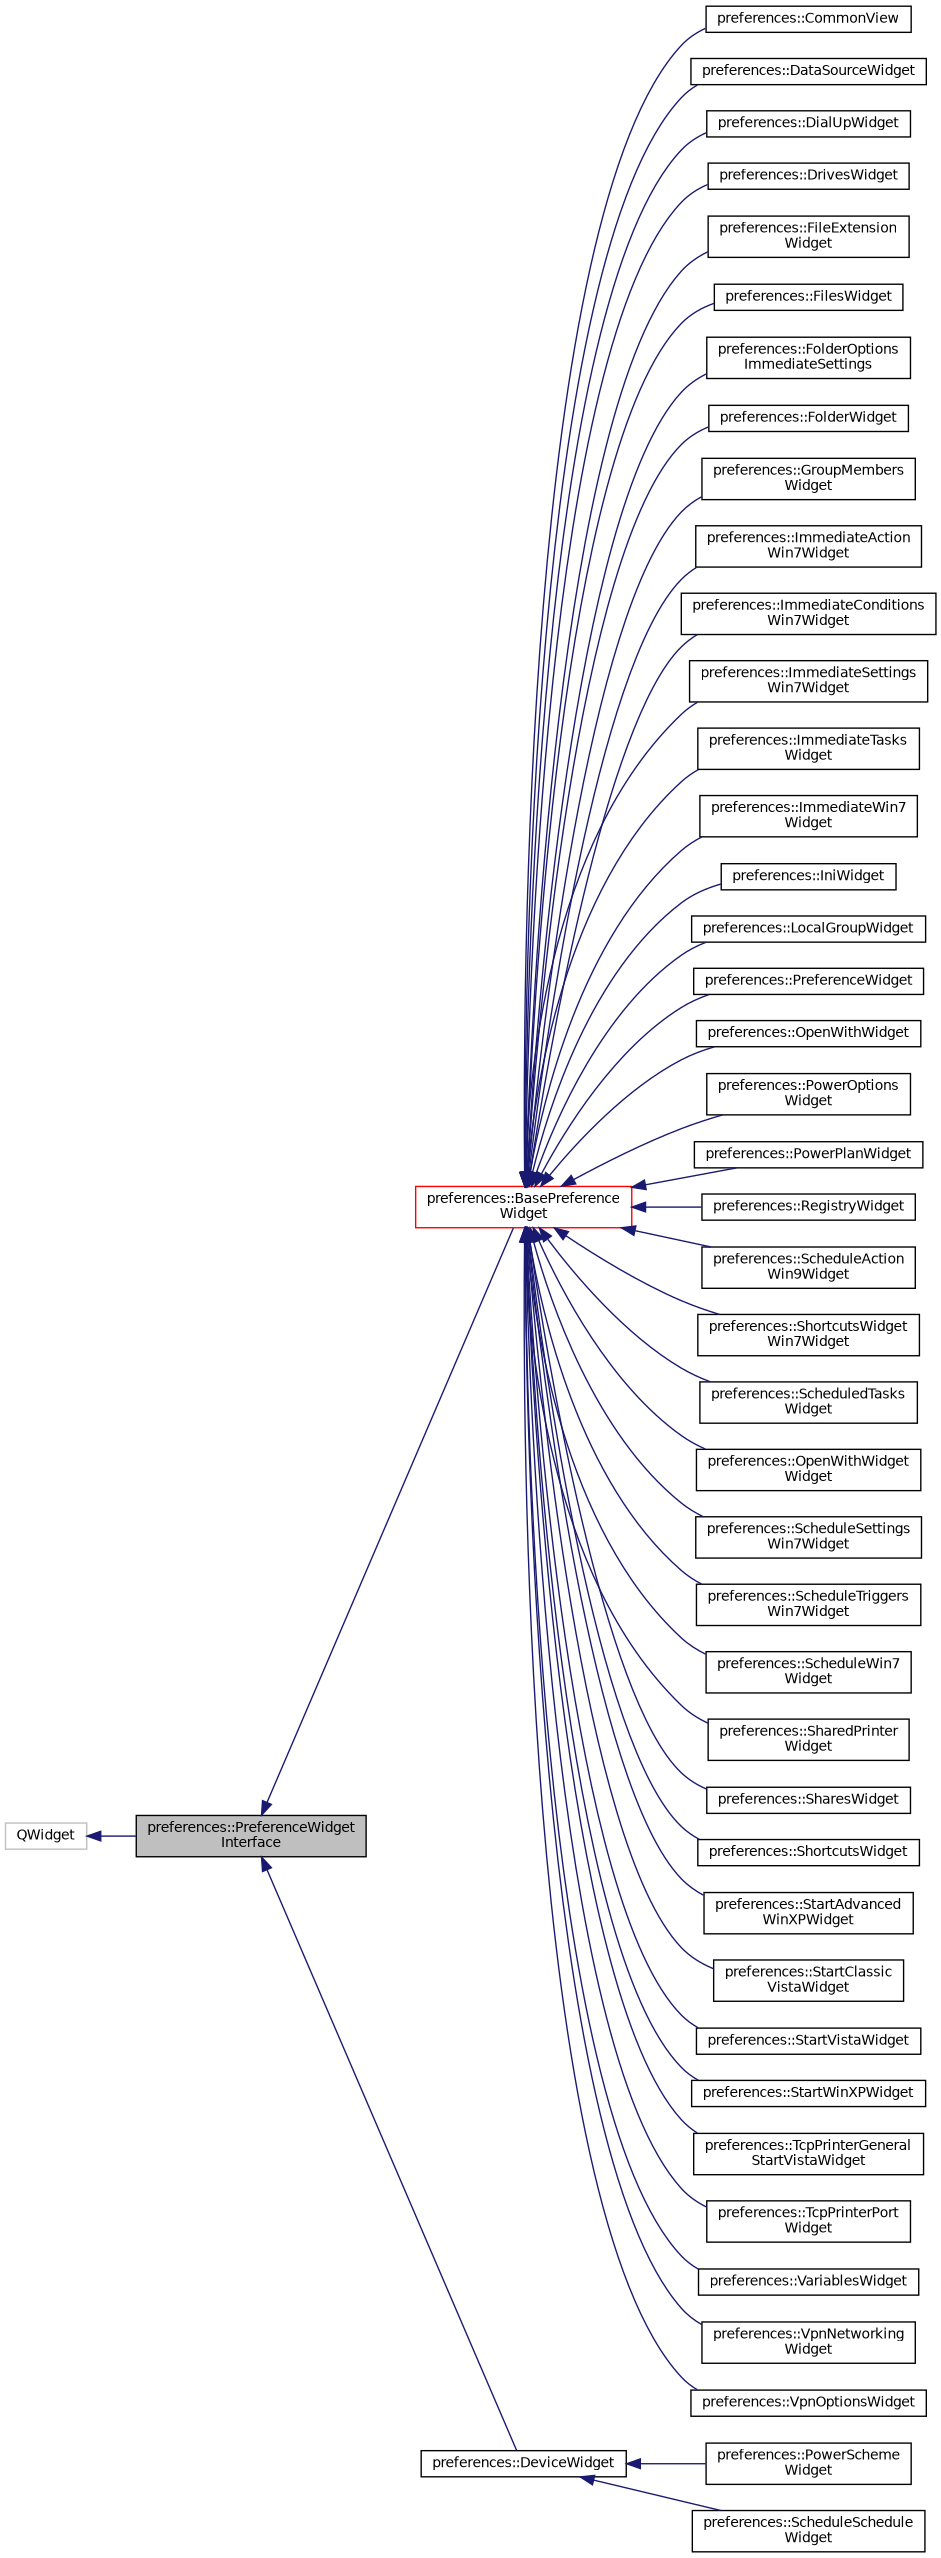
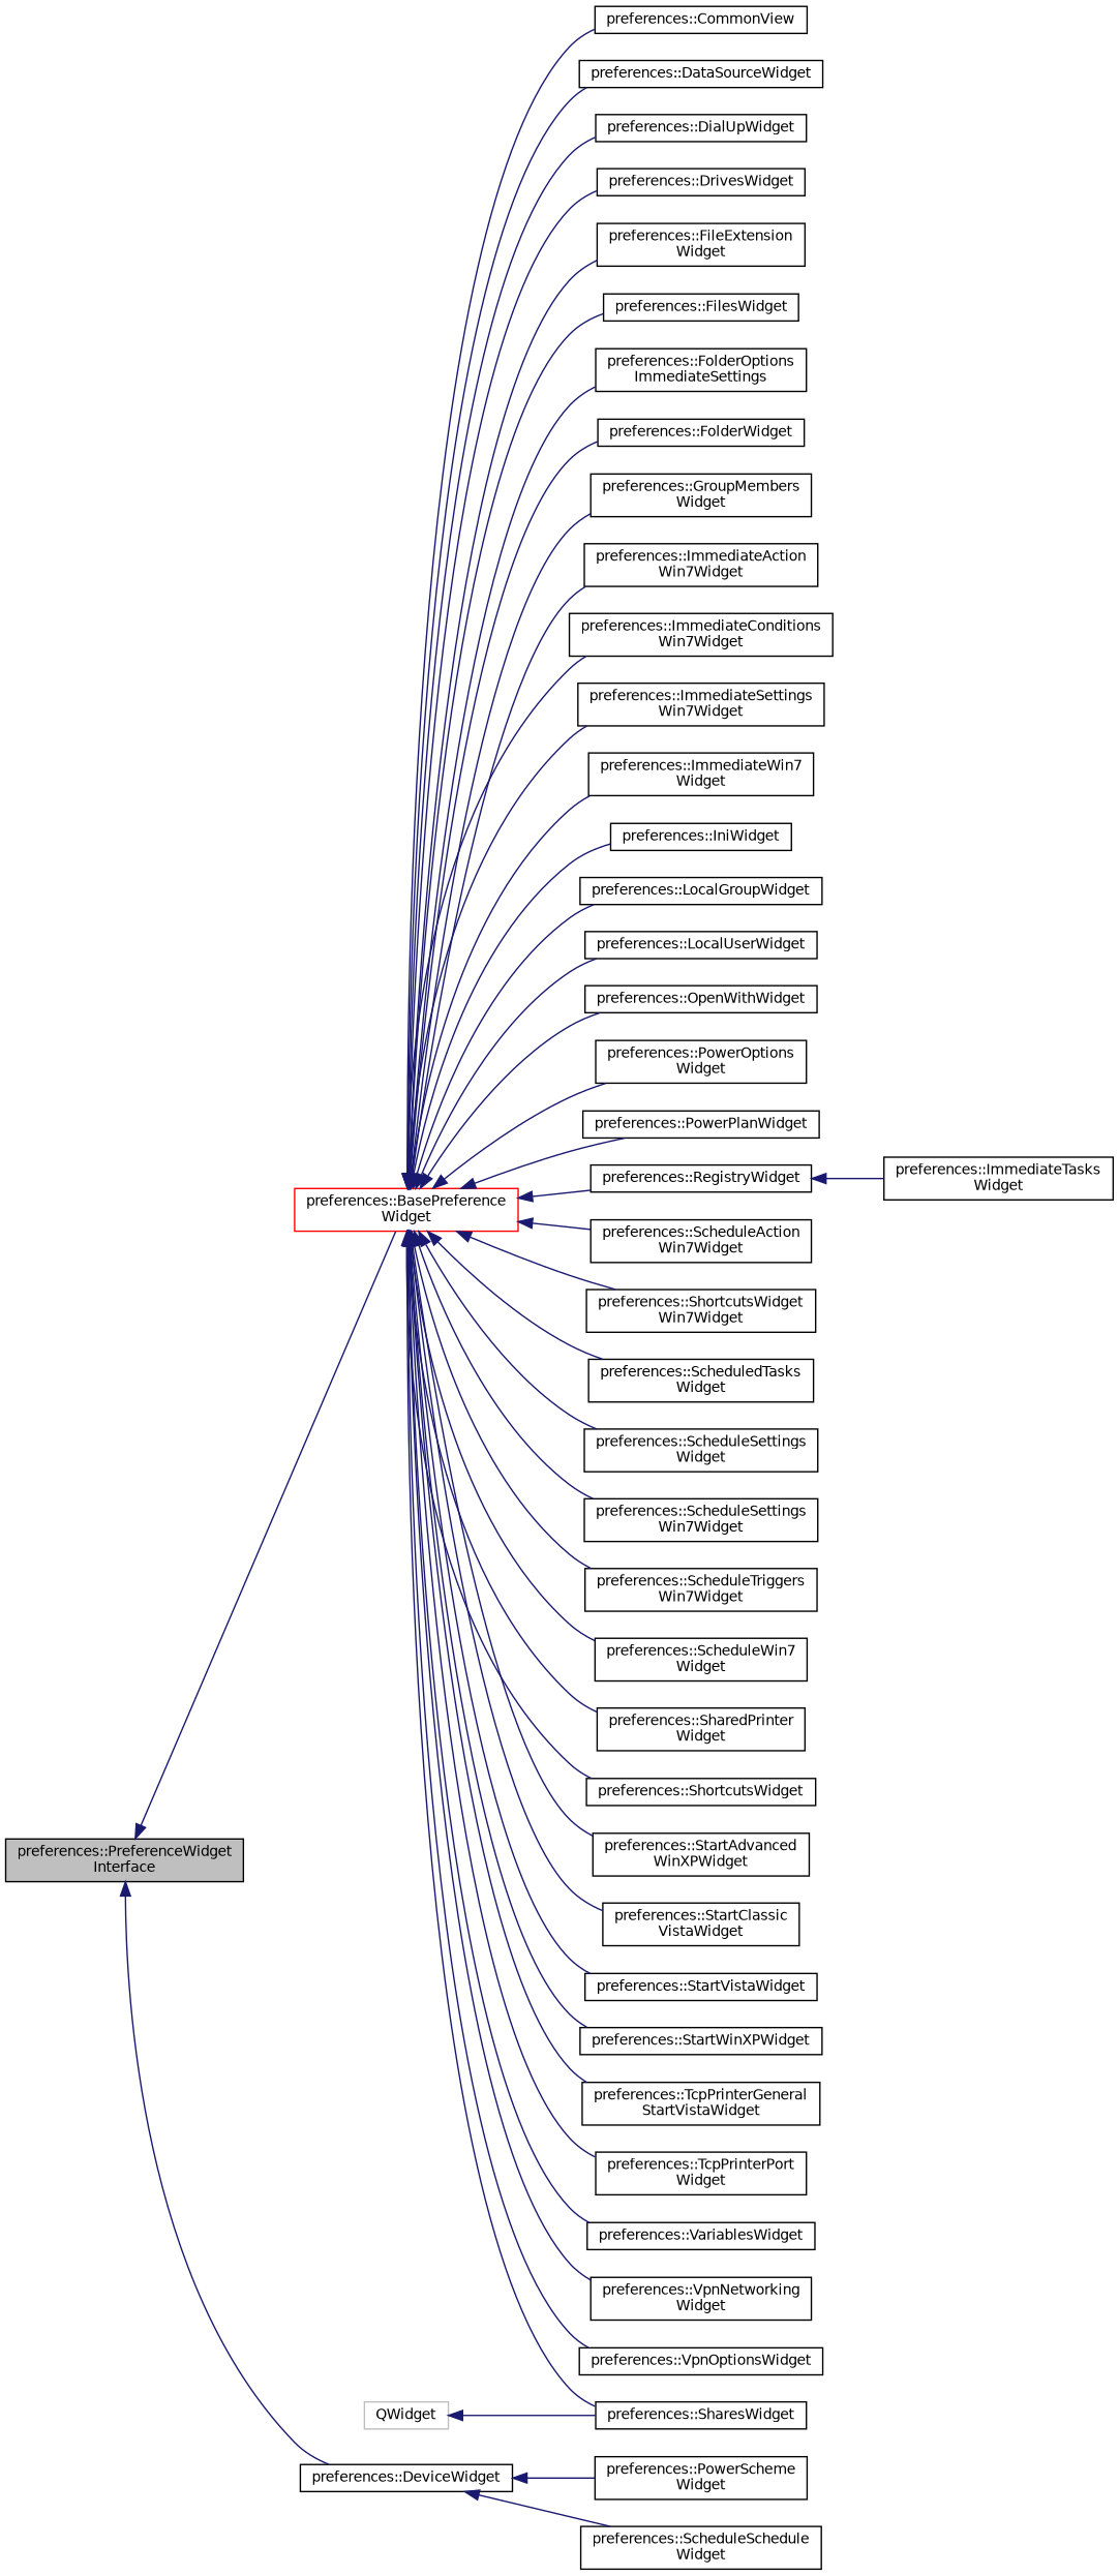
  digraph {
    rankdir=LR
    node [color=black fillcolor=white fontname=Helvetica fontsize=10 shape=record style=filled]
    edge [color=midnightblue dir=back fontname=Helvetica fontsize=10 labelfontname=Helvetica labelfontsize=10 style=solid]
    n1 [fillcolor=grey75 fontcolor=black height=0.2 label="preferences::PreferenceWidget\lInterface" width=0.4]
    n2 [color=red height=0.2 label="preferences::BasePreference\lWidget" width=0.4]
    n3 [height=0.2 label="preferences::DeviceWidget" width=0.4]
    n4 [height=0.2 label="preferences::CommonView" width=0.4]
    n5 [height=0.2 label="preferences::DataSourceWidget" width=0.4]
    n6 [height=0.2 label="preferences::DialUpWidget" width=0.4]
    n7 [height=0.2 label="preferences::DrivesWidget" width=0.4]
    n8 [height=0.2 label="preferences::FileExtension\lWidget" width=0.4]
    n9 [height=0.2 label="preferences::FilesWidget" width=0.4]
    n10 [height=0.2 label="preferences::FolderOptions\lImmediateSettings" width=0.4]
    n11 [height=0.2 label="preferences::FolderWidget" width=0.4]
    n12 [height=0.2 label="preferences::GroupMembers\lWidget" width=0.4]
    n13 [height=0.2 label="preferences::ImmediateAction\lWin7Widget" width=0.4]
    n14 [height=0.2 label="preferences::ImmediateConditions\lWin7Widget" width=0.4]
    n15 [height=0.2 label="preferences::ImmediateSettings\lWin7Widget" width=0.4]
    n16 [height=0.2 label="preferences::ImmediateTasks\lWidget" width=0.4]
    n17 [height=0.2 label="preferences::ImmediateWin7\lWidget" width=0.4]
    n18 [height=0.2 label="preferences::IniWidget" width=0.4]
    n19 [height=0.2 label="preferences::LocalGroupWidget" width=0.4]
-   n20 [height=0.2 label="preferences::PreferenceWidget" width=0.4]
+   n20 [height=0.2 label="preferences::LocalUserWidget" width=0.4]
    n21 [height=0.2 label="preferences::OpenWithWidget" width=0.4]
    n22 [height=0.2 label="preferences::PowerOptions\lWidget" width=0.4]
    n23 [height=0.2 label="preferences::PowerPlanWidget" width=0.4]
    n24 [height=0.2 label="preferences::RegistryWidget" width=0.4]
-   n25 [height=0.2 label="preferences::ScheduleAction\lWin9Widget" width=0.4]
+   n25 [height=0.2 label="preferences::ScheduleAction\lWin7Widget" width=0.4]
    n26 [height=0.2 label="preferences::ShortcutsWidget\lWin7Widget" width=0.4]
    n27 [height=0.2 label="preferences::ScheduledTasks\lWidget" width=0.4]
-   n28 [height=0.2 label="preferences::OpenWithWidget\lWidget" width=0.4]
+   n28 [height=0.2 label="preferences::ScheduleSettings\lWidget" width=0.4]
    n29 [height=0.2 label="preferences::ScheduleSettings\lWin7Widget" width=0.4]
    n30 [height=0.2 label="preferences::ScheduleTriggers\lWin7Widget" width=0.4]
    n31 [height=0.2 label="preferences::ScheduleWin7\lWidget" width=0.4]
    n32 [height=0.2 label="preferences::SharedPrinter\lWidget" width=0.4]
    n33 [height=0.2 label="preferences::SharesWidget" width=0.4]
    n34 [height=0.2 label="preferences::ShortcutsWidget" width=0.4]
    n35 [height=0.2 label="preferences::StartAdvanced\lWinXPWidget" width=0.4]
    n36 [height=0.2 label="preferences::StartClassic\lVistaWidget" width=0.4]
    n37 [height=0.2 label="preferences::StartVistaWidget" width=0.4]
    n38 [height=0.2 label="preferences::StartWinXPWidget" width=0.4]
    n39 [height=0.2 label="preferences::TcpPrinterGeneral\lStartVistaWidget" width=0.4]
    n40 [height=0.2 label="preferences::TcpPrinterPort\lWidget" width=0.4]
    n41 [height=0.2 label="preferences::VariablesWidget" width=0.4]
    n42 [height=0.2 label="preferences::VpnNetworking\lWidget" width=0.4]
    n43 [height=0.2 label="preferences::VpnOptionsWidget" width=0.4]
    n44 [height=0.2 label="preferences::PowerScheme\lWidget" width=0.4]
    n45 [height=0.2 label="preferences::ScheduleSchedule\lWidget" width=0.4]
    n46 [color=grey75 height=0.2 label=QWidget width=0.4]
    n1 -> n2
    n1 -> n3
    n2 -> n4
    n2 -> n5
    n2 -> n6
    n2 -> n7
    n2 -> n8
    n2 -> n9
    n2 -> n10
    n2 -> n11
    n2 -> n12
    n2 -> n13
    n2 -> n14
    n2 -> n15
-   n2 -> n16
+   n24 -> n16
    n2 -> n17
    n2 -> n18
    n2 -> n19
    n2 -> n20
    n2 -> n21
    n2 -> n22
    n2 -> n23
    n2 -> n24
    n2 -> n25
    n2 -> n26
    n2 -> n27
    n2 -> n28
    n2 -> n29
    n2 -> n30
    n2 -> n31
    n2 -> n32
    n2 -> n33
    n2 -> n34
    n2 -> n35
    n2 -> n36
    n2 -> n37
    n2 -> n38
    n2 -> n39
    n2 -> n40
    n2 -> n41
    n2 -> n42
    n2 -> n43
    n3 -> n44
    n3 -> n45
-   n46 -> n1
+   n46 -> n33
  }
